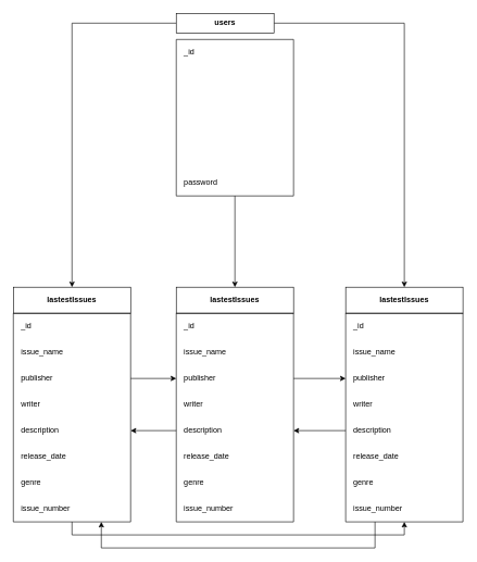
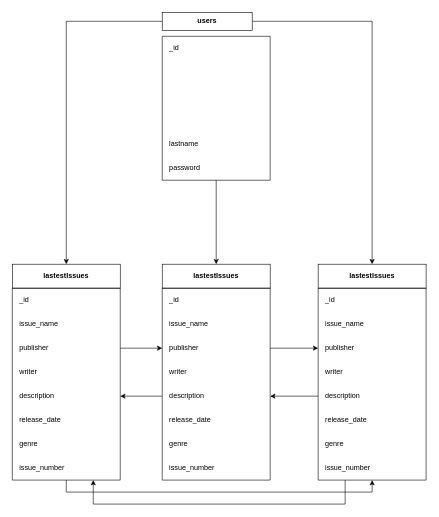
  <mxCell id="0" />
  <mxCell id="1" parent="0" />
  <mxCell id="2" style="edgeStyle=orthogonalEdgeStyle;rounded=0;orthogonalLoop=1;jettySize=auto;html=1;entryX=0.5;entryY=0;entryDx=0;entryDy=0;" edge="1" parent="1" source="4" target="20"><mxGeometry relative="1" as="geometry" /></mxCell>
  <mxCell id="3" style="edgeStyle=orthogonalEdgeStyle;rounded=0;orthogonalLoop=1;jettySize=auto;html=1;entryX=0.5;entryY=0;entryDx=0;entryDy=0;" edge="1" parent="1" source="4" target="10"><mxGeometry relative="1" as="geometry" /></mxCell>
  <mxCell id="4" value="&lt;b&gt;users&lt;/b&gt;" style="rounded=0;whiteSpace=wrap;html=1;" vertex="1" parent="1"><mxGeometry x="270" y="20" width="150" height="30" as="geometry" /></mxCell>
  <mxCell id="5" value="" style="swimlane;startSize=0;" vertex="1" parent="1"><mxGeometry x="270" y="60" width="180" height="240" as="geometry"><mxRectangle x="140" y="80" width="50" height="40" as="alternateBounds" /></mxGeometry></mxCell>
  <mxCell id="6" value="_id" style="text;html=1;strokeColor=none;fillColor=none;align=left;verticalAlign=middle;whiteSpace=wrap;rounded=0;spacingLeft=10;" vertex="1" parent="5"><mxGeometry width="180" height="40" as="geometry" /></mxCell>
+ <mxCell id="7" value="lastname" style="text;html=1;strokeColor=none;fillColor=none;align=left;verticalAlign=middle;whiteSpace=wrap;rounded=0;spacingLeft=10;" vertex="1" parent="5"><mxGeometry y="160" width="180" height="40" as="geometry" /></mxCell>
  <mxCell id="8" style="edgeStyle=orthogonalEdgeStyle;rounded=0;orthogonalLoop=1;jettySize=auto;html=1;entryX=0.5;entryY=0;entryDx=0;entryDy=0;" edge="1" parent="1" source="9" target="30"><mxGeometry relative="1" as="geometry" /></mxCell>
  <mxCell id="9" value="password" style="text;html=1;strokeColor=none;fillColor=none;align=left;verticalAlign=middle;whiteSpace=wrap;rounded=0;spacingLeft=10;" vertex="1" parent="1"><mxGeometry x="270" y="260" width="180" height="40" as="geometry" /></mxCell>
  <mxCell id="10" value="&lt;b&gt;lastestIssues&lt;/b&gt;" style="rounded=0;whiteSpace=wrap;html=1;" vertex="1" parent="1"><mxGeometry x="530" y="440" width="180" height="40" as="geometry" /></mxCell>
  <mxCell id="11" value="" style="swimlane;startSize=0;" vertex="1" parent="1"><mxGeometry x="530" y="480" width="180" height="320" as="geometry"><mxRectangle x="140" y="80" width="50" height="40" as="alternateBounds" /></mxGeometry></mxCell>
  <mxCell id="12" value="_id" style="text;html=1;strokeColor=none;fillColor=none;align=left;verticalAlign=middle;whiteSpace=wrap;rounded=0;spacingLeft=10;" vertex="1" parent="11"><mxGeometry width="180" height="40" as="geometry" /></mxCell>
  <mxCell id="13" value="issue_name" style="text;html=1;strokeColor=none;fillColor=none;align=left;verticalAlign=middle;whiteSpace=wrap;rounded=0;spacingLeft=10;" vertex="1" parent="11"><mxGeometry y="40" width="170" height="40" as="geometry" /></mxCell>
  <mxCell id="14" value="publisher" style="text;html=1;strokeColor=none;fillColor=none;align=left;verticalAlign=middle;whiteSpace=wrap;rounded=0;spacingLeft=10;" vertex="1" parent="11"><mxGeometry y="80" width="180" height="40" as="geometry" /></mxCell>
  <mxCell id="15" value="writer" style="text;html=1;strokeColor=none;fillColor=none;align=left;verticalAlign=middle;whiteSpace=wrap;rounded=0;spacingLeft=10;" vertex="1" parent="11"><mxGeometry y="120" width="180" height="40" as="geometry" /></mxCell>
  <mxCell id="16" value="description" style="text;html=1;strokeColor=none;fillColor=none;align=left;verticalAlign=middle;whiteSpace=wrap;rounded=0;spacingLeft=10;" vertex="1" parent="11"><mxGeometry y="160" width="180" height="40" as="geometry" /></mxCell>
  <mxCell id="17" value="genre" style="text;html=1;strokeColor=none;fillColor=none;align=left;verticalAlign=middle;whiteSpace=wrap;rounded=0;spacingLeft=10;" vertex="1" parent="11"><mxGeometry y="240" width="180" height="40" as="geometry" /></mxCell>
  <mxCell id="18" value="issue_number" style="text;html=1;strokeColor=none;fillColor=none;align=left;verticalAlign=middle;whiteSpace=wrap;rounded=0;spacingLeft=10;" vertex="1" parent="11"><mxGeometry y="280" width="180" height="40" as="geometry" /></mxCell>
  <mxCell id="19" value="release_date" style="text;html=1;strokeColor=none;fillColor=none;align=left;verticalAlign=middle;whiteSpace=wrap;rounded=0;spacingLeft=10;" vertex="1" parent="1"><mxGeometry x="530" y="680" width="180" height="40" as="geometry" /></mxCell>
  <mxCell id="20" value="&lt;b&gt;lastestIssues&lt;/b&gt;" style="rounded=0;whiteSpace=wrap;html=1;" vertex="1" parent="1"><mxGeometry x="20" y="440" width="180" height="40" as="geometry" /></mxCell>
  <mxCell id="21" value="" style="swimlane;startSize=0;" vertex="1" parent="1"><mxGeometry x="20" y="480" width="180" height="320" as="geometry"><mxRectangle x="140" y="80" width="50" height="40" as="alternateBounds" /></mxGeometry></mxCell>
  <mxCell id="22" value="_id" style="text;html=1;strokeColor=none;fillColor=none;align=left;verticalAlign=middle;whiteSpace=wrap;rounded=0;spacingLeft=10;" vertex="1" parent="21"><mxGeometry width="180" height="40" as="geometry" /></mxCell>
  <mxCell id="23" value="issue_name" style="text;html=1;strokeColor=none;fillColor=none;align=left;verticalAlign=middle;whiteSpace=wrap;rounded=0;spacingLeft=10;" vertex="1" parent="21"><mxGeometry y="40" width="170" height="40" as="geometry" /></mxCell>
  <mxCell id="24" value="publisher" style="text;html=1;strokeColor=none;fillColor=none;align=left;verticalAlign=middle;whiteSpace=wrap;rounded=0;spacingLeft=10;" vertex="1" parent="21"><mxGeometry y="80" width="180" height="40" as="geometry" /></mxCell>
  <mxCell id="25" value="writer" style="text;html=1;strokeColor=none;fillColor=none;align=left;verticalAlign=middle;whiteSpace=wrap;rounded=0;spacingLeft=10;" vertex="1" parent="21"><mxGeometry y="120" width="180" height="40" as="geometry" /></mxCell>
  <mxCell id="26" value="description" style="text;html=1;strokeColor=none;fillColor=none;align=left;verticalAlign=middle;whiteSpace=wrap;rounded=0;spacingLeft=10;" vertex="1" parent="21"><mxGeometry y="160" width="180" height="40" as="geometry" /></mxCell>
  <mxCell id="27" value="genre" style="text;html=1;strokeColor=none;fillColor=none;align=left;verticalAlign=middle;whiteSpace=wrap;rounded=0;spacingLeft=10;" vertex="1" parent="21"><mxGeometry y="240" width="180" height="40" as="geometry" /></mxCell>
  <mxCell id="28" value="issue_number" style="text;html=1;strokeColor=none;fillColor=none;align=left;verticalAlign=middle;whiteSpace=wrap;rounded=0;spacingLeft=10;" vertex="1" parent="21"><mxGeometry y="280" width="180" height="40" as="geometry" /></mxCell>
  <mxCell id="29" value="release_date" style="text;html=1;strokeColor=none;fillColor=none;align=left;verticalAlign=middle;whiteSpace=wrap;rounded=0;spacingLeft=10;" vertex="1" parent="1"><mxGeometry x="20" y="680" width="180" height="40" as="geometry" /></mxCell>
  <mxCell id="30" value="&lt;b&gt;lastestIssues&lt;/b&gt;" style="rounded=0;whiteSpace=wrap;html=1;" vertex="1" parent="1"><mxGeometry x="270" y="440" width="180" height="40" as="geometry" /></mxCell>
  <mxCell id="31" value="" style="swimlane;startSize=0;" vertex="1" parent="1"><mxGeometry x="270" y="480" width="180" height="320" as="geometry"><mxRectangle x="140" y="80" width="50" height="40" as="alternateBounds" /></mxGeometry></mxCell>
  <mxCell id="32" value="_id" style="text;html=1;strokeColor=none;fillColor=none;align=left;verticalAlign=middle;whiteSpace=wrap;rounded=0;spacingLeft=10;" vertex="1" parent="31"><mxGeometry width="180" height="40" as="geometry" /></mxCell>
  <mxCell id="33" value="issue_name" style="text;html=1;strokeColor=none;fillColor=none;align=left;verticalAlign=middle;whiteSpace=wrap;rounded=0;spacingLeft=10;" vertex="1" parent="31"><mxGeometry y="40" width="170" height="40" as="geometry" /></mxCell>
  <mxCell id="34" value="publisher" style="text;html=1;strokeColor=none;fillColor=none;align=left;verticalAlign=middle;whiteSpace=wrap;rounded=0;spacingLeft=10;" vertex="1" parent="31"><mxGeometry y="80" width="180" height="40" as="geometry" /></mxCell>
  <mxCell id="35" value="writer" style="text;html=1;strokeColor=none;fillColor=none;align=left;verticalAlign=middle;whiteSpace=wrap;rounded=0;spacingLeft=10;" vertex="1" parent="31"><mxGeometry y="120" width="180" height="40" as="geometry" /></mxCell>
  <mxCell id="36" value="description" style="text;html=1;strokeColor=none;fillColor=none;align=left;verticalAlign=middle;whiteSpace=wrap;rounded=0;spacingLeft=10;" vertex="1" parent="31"><mxGeometry y="160" width="180" height="40" as="geometry" /></mxCell>
  <mxCell id="37" value="genre" style="text;html=1;strokeColor=none;fillColor=none;align=left;verticalAlign=middle;whiteSpace=wrap;rounded=0;spacingLeft=10;" vertex="1" parent="31"><mxGeometry y="240" width="180" height="40" as="geometry" /></mxCell>
  <mxCell id="38" value="issue_number" style="text;html=1;strokeColor=none;fillColor=none;align=left;verticalAlign=middle;whiteSpace=wrap;rounded=0;spacingLeft=10;" vertex="1" parent="31"><mxGeometry y="280" width="180" height="40" as="geometry" /></mxCell>
  <mxCell id="39" value="release_date" style="text;html=1;strokeColor=none;fillColor=none;align=left;verticalAlign=middle;whiteSpace=wrap;rounded=0;spacingLeft=10;" vertex="1" parent="1"><mxGeometry x="270" y="680" width="180" height="40" as="geometry" /></mxCell>
  <mxCell id="40" style="edgeStyle=orthogonalEdgeStyle;rounded=0;orthogonalLoop=1;jettySize=auto;html=1;entryX=0;entryY=0.5;entryDx=0;entryDy=0;" edge="1" parent="1" source="24" target="34"><mxGeometry relative="1" as="geometry" /></mxCell>
  <mxCell id="41" style="edgeStyle=orthogonalEdgeStyle;rounded=0;orthogonalLoop=1;jettySize=auto;html=1;entryX=1;entryY=0.5;entryDx=0;entryDy=0;" edge="1" parent="1" source="36" target="26"><mxGeometry relative="1" as="geometry" /></mxCell>
  <mxCell id="42" style="edgeStyle=orthogonalEdgeStyle;rounded=0;orthogonalLoop=1;jettySize=auto;html=1;entryX=0;entryY=0.5;entryDx=0;entryDy=0;" edge="1" parent="1" source="34" target="14"><mxGeometry relative="1" as="geometry" /></mxCell>
  <mxCell id="43" style="edgeStyle=orthogonalEdgeStyle;rounded=0;orthogonalLoop=1;jettySize=auto;html=1;entryX=1;entryY=0.5;entryDx=0;entryDy=0;" edge="1" parent="1" source="16" target="36"><mxGeometry relative="1" as="geometry" /></mxCell>
  <mxCell id="44" style="edgeStyle=orthogonalEdgeStyle;rounded=0;orthogonalLoop=1;jettySize=auto;html=1;entryX=0.5;entryY=1;entryDx=0;entryDy=0;" edge="1" parent="1" source="28" target="18"><mxGeometry relative="1" as="geometry"><Array as="points"><mxPoint x="110" y="820" /><mxPoint x="620" y="820" /></Array></mxGeometry></mxCell>
  <mxCell id="45" style="edgeStyle=orthogonalEdgeStyle;rounded=0;orthogonalLoop=1;jettySize=auto;html=1;exitX=0.25;exitY=1;exitDx=0;exitDy=0;entryX=0.75;entryY=1;entryDx=0;entryDy=0;" edge="1" parent="1" source="18" target="28"><mxGeometry relative="1" as="geometry"><Array as="points"><mxPoint x="575" y="840" /><mxPoint x="155" y="840" /></Array></mxGeometry></mxCell>
